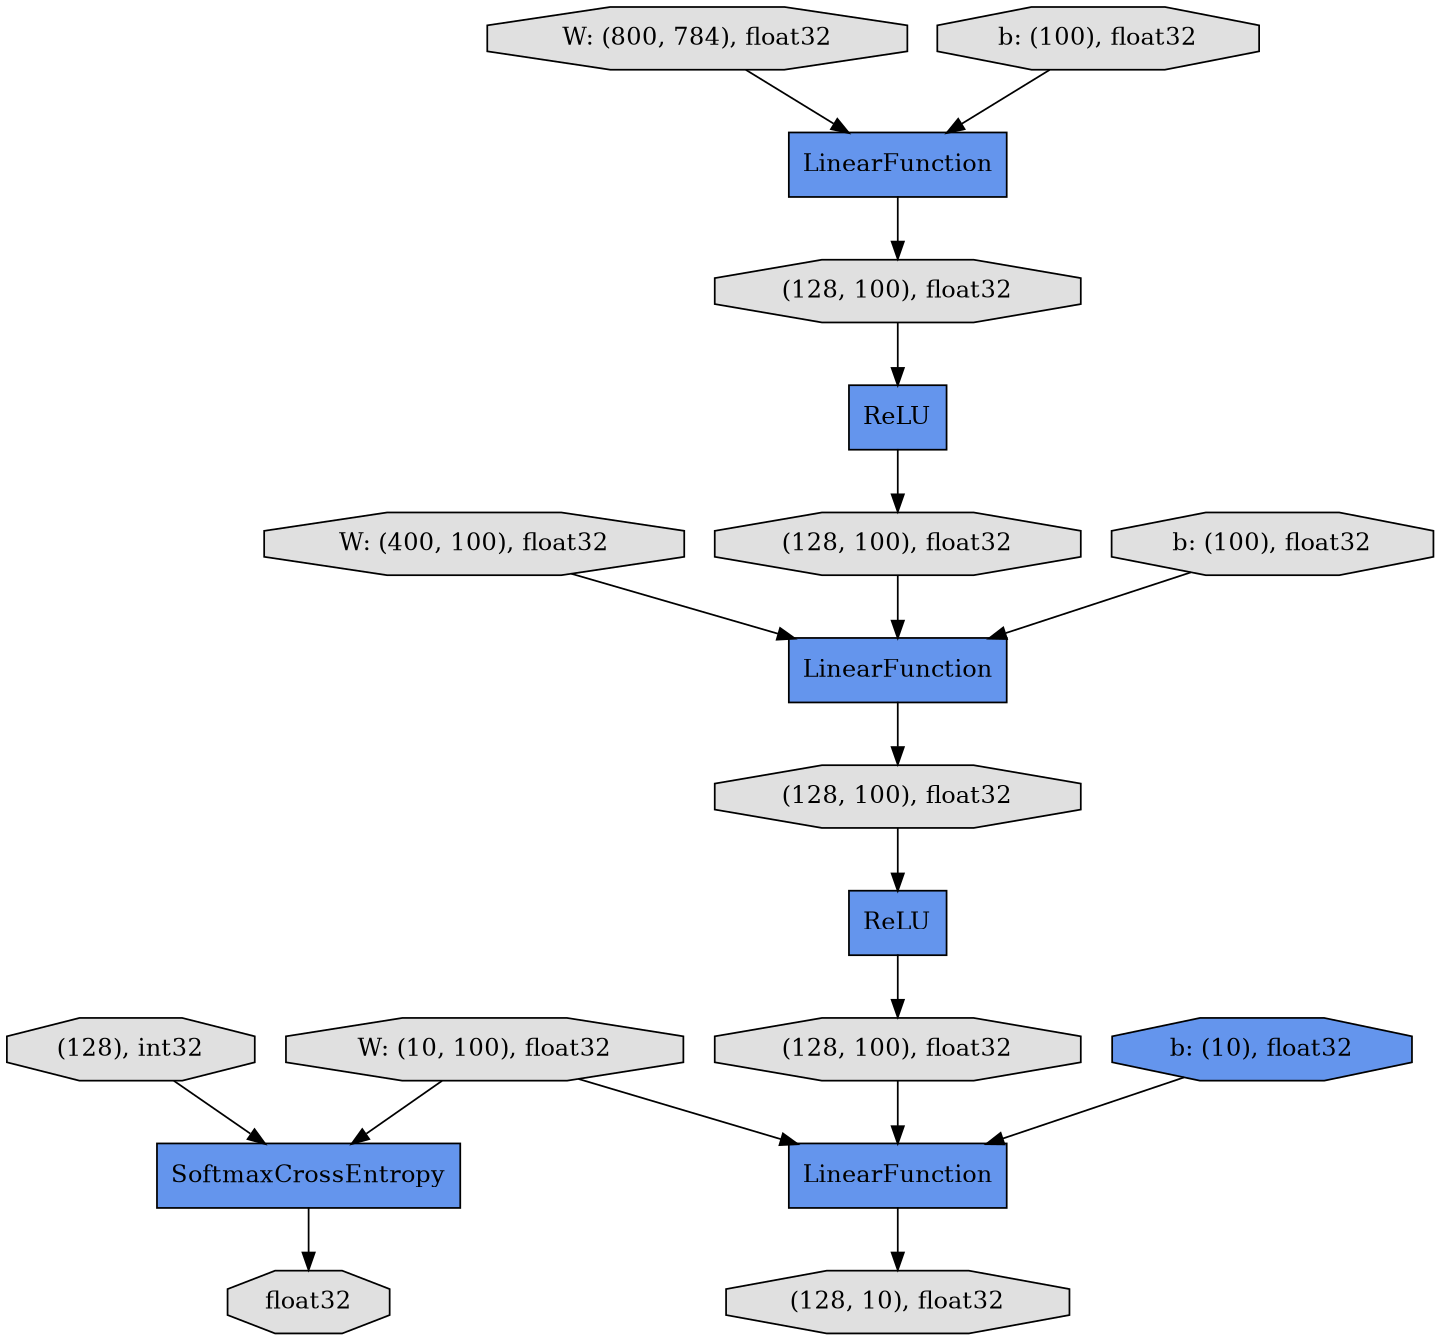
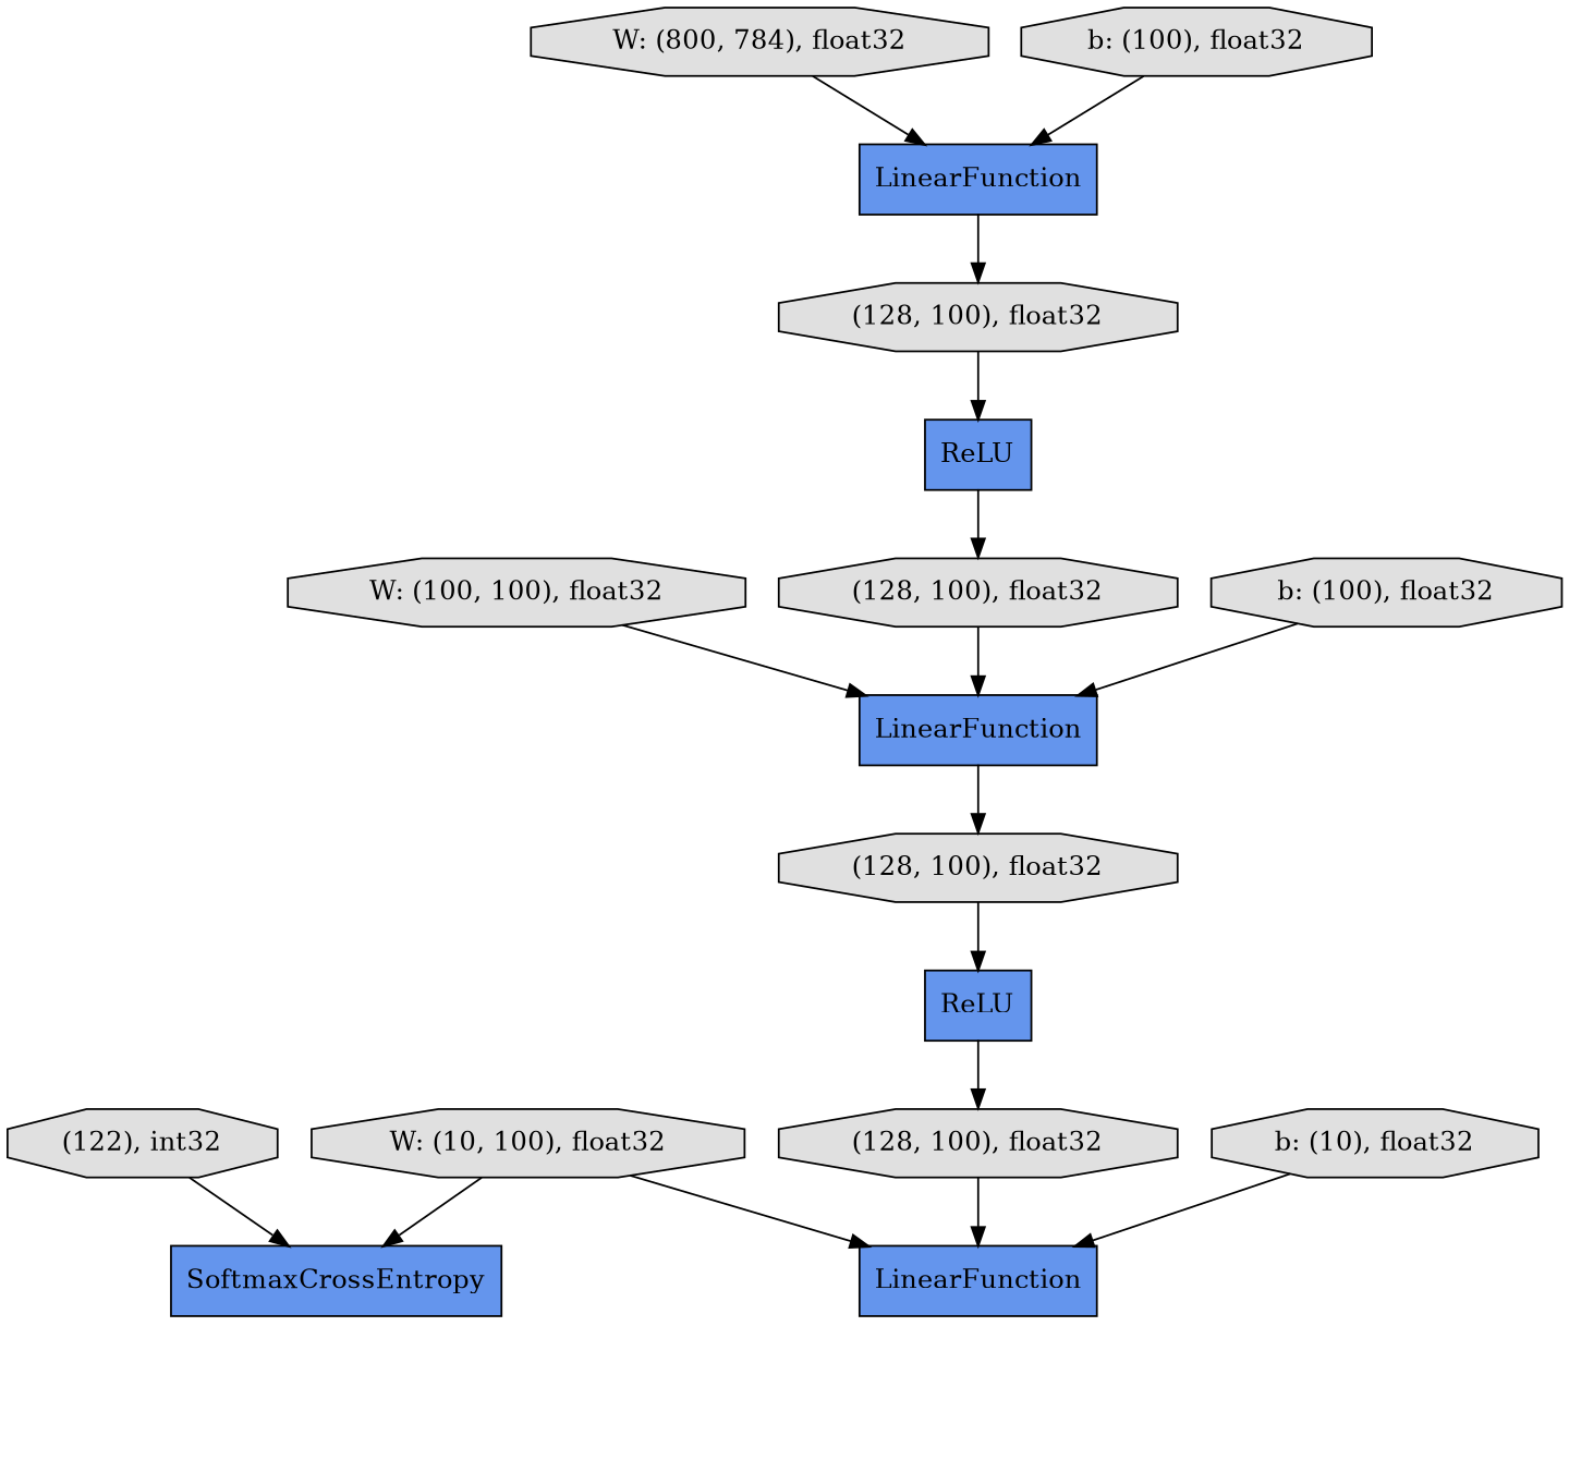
  digraph {
    fontname="DejaVu Serif"
    rankdir=TB
    node [fillcolor="#E0E0E0" fontname="DejaVu Serif" shape=octagon style=filled]
    edge [fontname="DejaVu Serif"]
-   n1 [label="(128), int32"]
+   n1 [label="(122), int32"]
    n2 [fillcolor="#6495ED" label=SoftmaxCrossEntropy shape=record]
-   n3 [label=float32]
-   n4 [label="W: (400, 100), float32"]
+   n4 [label="W: (100, 100), float32"]
    n5 [fillcolor="#6495ED" label=LinearFunction shape=record]
    n6 [label="(128, 100), float32"]
    n7 [label="W: (800, 784), float32"]
    n8 [fillcolor="#6495ED" label=LinearFunction shape=record]
    n9 [label="(128, 100), float32"]
    n10 [fillcolor="#6495ED" label=ReLU shape=record]
    n11 [label="(128, 100), float32"]
    n12 [label="b: (100), float32"]
    n13 [label="b: (100), float32"]
    n14 [fillcolor="#6495ED" label=ReLU shape=record]
    n15 [label="(128, 100), float32"]
    n16 [fillcolor="#6495ED" label=LinearFunction shape=record]
    n17 [label="W: (10, 100), float32"]
-   n18 [label="(128, 10), float32"]
-   n19 [fillcolor="#6495ED" label="b: (10), float32"]
+   n19 [label="b: (10), float32"]
    n1 -> n2
-   n2 -> n3
    n4 -> n5
    n5 -> n6
    n6 -> n14
    n7 -> n8
    n8 -> n9
    n9 -> n10
    n10 -> n11
    n11 -> n5
    n12 -> n8
    n13 -> n5
    n14 -> n15
    n15 -> n16
-   n16 -> n18
    n17 -> n2
    n17 -> n16
    n19 -> n16
  }
